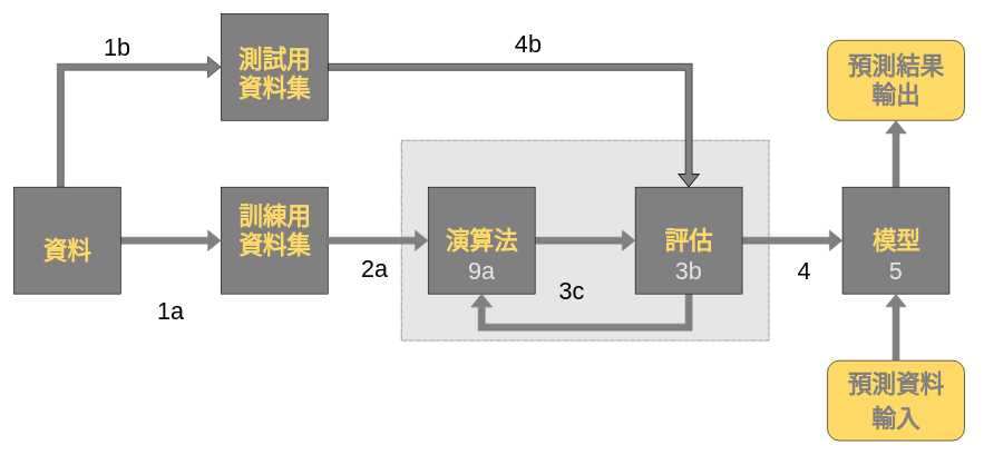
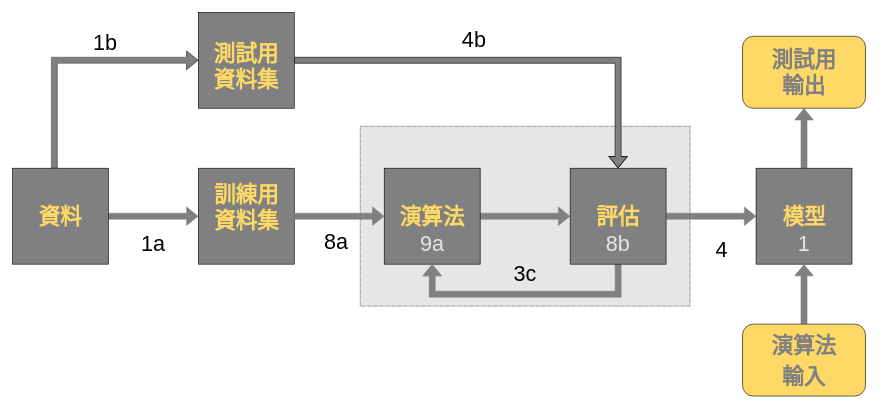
  <mxCell id="0" />
  <mxCell id="1" parent="0" />
  <mxCell id="2" value="" style="rounded=0;whiteSpace=wrap;html=1;dashed=1;dashPattern=1 1;fillColor=#E6E6E6;" vertex="1" parent="1"><mxGeometry x="600" y="210" width="550" height="300" as="geometry" /></mxCell>
  <mxCell id="3" style="edgeStyle=orthogonalEdgeStyle;rounded=0;orthogonalLoop=1;jettySize=auto;html=1;entryX=0;entryY=0.5;entryDx=0;entryDy=0;shape=flexArrow;strokeColor=#808080;fillColor=#808080;" edge="1" parent="1" source="5" target="6"><mxGeometry relative="1" as="geometry" /></mxCell>
  <mxCell id="4" style="edgeStyle=orthogonalEdgeStyle;rounded=0;orthogonalLoop=1;jettySize=auto;html=1;entryX=0;entryY=0.5;entryDx=0;entryDy=0;shape=flexArrow;fillColor=#808080;strokeColor=#4D4D4D;" edge="1" parent="1" source="5" target="14"><mxGeometry relative="1" as="geometry"><Array as="points"><mxPoint x="90" y="100" /></Array></mxGeometry></mxCell>
  <mxCell id="5" value="" style="whiteSpace=wrap;html=1;aspect=fixed;fillColor=#808080;" vertex="1" parent="1"><mxGeometry x="20" y="280" width="160" height="160" as="geometry" /></mxCell>
  <mxCell id="6" value="" style="whiteSpace=wrap;html=1;aspect=fixed;fillColor=#808080;" vertex="1" parent="1"><mxGeometry x="330" y="280" width="160" height="160" as="geometry" /></mxCell>
  <mxCell id="7" style="edgeStyle=orthogonalEdgeStyle;rounded=0;orthogonalLoop=1;jettySize=auto;html=1;entryX=0;entryY=0.5;entryDx=0;entryDy=0;shape=flexArrow;strokeColor=#808080;fillColor=#808080;" edge="1" parent="1" source="8" target="11"><mxGeometry relative="1" as="geometry" /></mxCell>
  <mxCell id="8" value="" style="whiteSpace=wrap;html=1;aspect=fixed;fillColor=#808080;" vertex="1" parent="1"><mxGeometry x="640" y="280" width="160" height="160" as="geometry" /></mxCell>
  <mxCell id="9" style="edgeStyle=orthogonalEdgeStyle;rounded=0;orthogonalLoop=1;jettySize=auto;html=1;entryX=0;entryY=0.5;entryDx=0;entryDy=0;shape=flexArrow;strokeColor=#808080;fillColor=#808080;" edge="1" parent="1" source="11" target="13"><mxGeometry relative="1" as="geometry" /></mxCell>
  <mxCell id="10" style="edgeStyle=orthogonalEdgeStyle;shape=flexArrow;rounded=0;orthogonalLoop=1;jettySize=auto;html=1;entryX=0.5;entryY=1;entryDx=0;entryDy=0;fillColor=#808080;strokeColor=#808080;" edge="1" parent="1" source="11" target="8"><mxGeometry relative="1" as="geometry"><Array as="points"><mxPoint x="1030" y="490" /><mxPoint x="720" y="490" /></Array></mxGeometry></mxCell>
  <mxCell id="11" value="" style="whiteSpace=wrap;html=1;aspect=fixed;fillColor=#808080;" vertex="1" parent="1"><mxGeometry x="950" y="280" width="160" height="160" as="geometry" /></mxCell>
  <mxCell id="12" style="edgeStyle=orthogonalEdgeStyle;rounded=0;orthogonalLoop=1;jettySize=auto;html=1;entryX=0.5;entryY=1;entryDx=0;entryDy=0;shape=flexArrow;strokeColor=#808080;fillColor=#808080;" edge="1" parent="1" source="13" target="15"><mxGeometry relative="1" as="geometry" /></mxCell>
  <mxCell id="13" value="" style="whiteSpace=wrap;html=1;aspect=fixed;fillColor=#808080;" vertex="1" parent="1"><mxGeometry x="1260" y="280" width="160" height="160" as="geometry" /></mxCell>
  <mxCell id="14" value="" style="whiteSpace=wrap;html=1;aspect=fixed;fillColor=#808080;" vertex="1" parent="1"><mxGeometry x="330" y="20" width="160" height="160" as="geometry" /></mxCell>
  <mxCell id="15" value="" style="rounded=1;whiteSpace=wrap;html=1;fillColor=#FFD966;" vertex="1" parent="1"><mxGeometry x="1237.5" y="60" width="205" height="120" as="geometry" /></mxCell>
  <mxCell id="16" style="edgeStyle=orthogonalEdgeStyle;rounded=0;orthogonalLoop=1;jettySize=auto;html=1;entryX=0.5;entryY=1;entryDx=0;entryDy=0;shape=flexArrow;strokeColor=#808080;fillColor=#808080;" edge="1" parent="1" source="17" target="13"><mxGeometry relative="1" as="geometry" /></mxCell>
  <mxCell id="17" value="" style="rounded=1;whiteSpace=wrap;html=1;fillColor=#FFD966;" vertex="1" parent="1"><mxGeometry x="1237.5" y="540" width="205" height="120" as="geometry" /></mxCell>
- <mxCell id="18" value="&lt;font size=&quot;1&quot; color=&quot;#ffd966&quot;&gt;&lt;b style=&quot;font-size: 36px&quot;&gt;資料&lt;/b&gt;&lt;/font&gt;" style="text;html=1;strokeColor=none;fillColor=none;align=center;verticalAlign=middle;whiteSpace=wrap;rounded=0;" vertex="1" parent="1"><mxGeometry x="45" y="340" width="110" height="70" as="geometry" /></mxCell>
+ <mxCell id="18" value="&lt;font size=&quot;1&quot; color=&quot;#ffd966&quot;&gt;&lt;b style=&quot;font-size: 36px&quot;&gt;資料&lt;/b&gt;&lt;/font&gt;" style="text;html=1;strokeColor=none;fillColor=none;align=center;verticalAlign=middle;whiteSpace=wrap;rounded=0;" vertex="1" parent="1"><mxGeometry x="45" y="325" width="110" height="70" as="geometry" /></mxCell>
  <mxCell id="19" style="edgeStyle=orthogonalEdgeStyle;rounded=0;orthogonalLoop=1;jettySize=auto;html=1;entryX=0;entryY=0.5;entryDx=0;entryDy=0;shape=flexArrow;exitX=1;exitY=0.5;exitDx=0;exitDy=0;strokeColor=#808080;fillColor=#808080;" edge="1" parent="1" source="6" target="8"><mxGeometry relative="1" as="geometry"><mxPoint x="500" y="360" as="sourcePoint" /></mxGeometry></mxCell>
  <mxCell id="20" value="&lt;font style=&quot;font-size: 36px&quot; color=&quot;#ffd966&quot;&gt;&lt;b&gt;訓練用&lt;br&gt;資料集&lt;/b&gt;&lt;/font&gt;" style="text;html=1;strokeColor=none;fillColor=none;align=center;verticalAlign=middle;whiteSpace=wrap;rounded=0;" vertex="1" parent="1"><mxGeometry x="337.5" y="285" width="145" height="120" as="geometry" /></mxCell>
  <mxCell id="21" style="edgeStyle=orthogonalEdgeStyle;rounded=0;orthogonalLoop=1;jettySize=auto;html=1;entryX=0.5;entryY=0;entryDx=0;entryDy=0;shape=flexArrow;fillColor=#808080;exitX=1;exitY=0.5;exitDx=0;exitDy=0;" edge="1" parent="1" source="14" target="11"><mxGeometry relative="1" as="geometry"><mxPoint x="500" y="100" as="sourcePoint" /></mxGeometry></mxCell>
  <mxCell id="22" value="&lt;font style=&quot;font-size: 36px&quot; color=&quot;#ffd966&quot;&gt;&lt;b&gt;測試用&lt;br&gt;資料集&lt;/b&gt;&lt;/font&gt;" style="text;html=1;strokeColor=none;fillColor=none;align=center;verticalAlign=middle;whiteSpace=wrap;rounded=0;" vertex="1" parent="1"><mxGeometry x="341.25" y="50" width="137.5" height="120" as="geometry" /></mxCell>
  <mxCell id="23" value="&lt;font size=&quot;1&quot; color=&quot;#ffd966&quot;&gt;&lt;b style=&quot;font-size: 36px&quot;&gt;演算法&lt;/b&gt;&lt;/font&gt;" style="text;html=1;strokeColor=none;fillColor=none;align=center;verticalAlign=middle;whiteSpace=wrap;rounded=0;" vertex="1" parent="1"><mxGeometry x="650" y="330" width="140" height="60" as="geometry" /></mxCell>
  <mxCell id="24" value="&lt;font size=&quot;1&quot; color=&quot;#ffd966&quot;&gt;&lt;b style=&quot;font-size: 36px&quot;&gt;評估&lt;/b&gt;&lt;/font&gt;" style="text;html=1;strokeColor=none;fillColor=none;align=center;verticalAlign=middle;whiteSpace=wrap;rounded=0;" vertex="1" parent="1"><mxGeometry x="965" y="320" width="130" height="80" as="geometry" /></mxCell>
  <mxCell id="25" value="&lt;font size=&quot;1&quot; color=&quot;#ffd966&quot;&gt;&lt;b style=&quot;font-size: 36px&quot;&gt;模型&lt;/b&gt;&lt;/font&gt;" style="text;html=1;strokeColor=none;fillColor=none;align=center;verticalAlign=middle;whiteSpace=wrap;rounded=0;" vertex="1" parent="1"><mxGeometry x="1272.5" y="320" width="135" height="80" as="geometry" /></mxCell>
- <mxCell id="26" value="&lt;font style=&quot;font-size: 42px&quot;&gt;&lt;b style=&quot;font-size: 36px&quot;&gt;&lt;font color=&quot;#808080&quot; style=&quot;font-size: 36px&quot;&gt;預測資料&lt;br&gt;輸入&lt;/font&gt;&lt;/b&gt;&lt;br&gt;&lt;/font&gt;" style="text;html=1;strokeColor=none;fillColor=none;align=center;verticalAlign=middle;whiteSpace=wrap;rounded=0;" vertex="1" parent="1"><mxGeometry x="1230" y="555" width="220" height="90" as="geometry" /></mxCell>
- <mxCell id="27" value="&lt;b style=&quot;font-size: 36px&quot;&gt;&lt;font color=&quot;#808080&quot; style=&quot;font-size: 36px&quot;&gt;&lt;span&gt;預測結果&lt;br&gt;&lt;/span&gt;&lt;span&gt;輸出&lt;/span&gt;&lt;/font&gt;&lt;/b&gt;" style="text;html=1;strokeColor=none;fillColor=none;align=center;verticalAlign=middle;whiteSpace=wrap;rounded=0;" vertex="1" parent="1"><mxGeometry x="1230" y="75" width="220" height="90" as="geometry" /></mxCell>
- <mxCell id="28" value="&lt;font style=&quot;font-size: 36px&quot;&gt;1a&lt;/font&gt;" style="text;html=1;strokeColor=none;fillColor=none;align=center;verticalAlign=middle;whiteSpace=wrap;rounded=0;dashed=1;dashPattern=1 1;" vertex="1" parent="1"><mxGeometry x="220" y="440" width="70" height="50" as="geometry" /></mxCell>
- <mxCell id="29" value="&lt;font style=&quot;font-size: 36px&quot;&gt;2a&lt;/font&gt;" style="text;html=1;strokeColor=none;fillColor=none;align=center;verticalAlign=middle;whiteSpace=wrap;rounded=0;dashed=1;dashPattern=1 1;" vertex="1" parent="1"><mxGeometry x="510" y="375" width="100" height="55" as="geometry" /></mxCell>
+ <mxCell id="26" value="&lt;font style=&quot;font-size: 42px&quot;&gt;&lt;b style=&quot;font-size: 36px&quot;&gt;&lt;font color=&quot;#808080&quot; style=&quot;font-size: 36px&quot;&gt;演算法&lt;br&gt;輸入&lt;/font&gt;&lt;/b&gt;&lt;br&gt;&lt;/font&gt;" style="text;html=1;strokeColor=none;fillColor=none;align=center;verticalAlign=middle;whiteSpace=wrap;rounded=0;" vertex="1" parent="1"><mxGeometry x="1230" y="555" width="220" height="90" as="geometry" /></mxCell>
+ <mxCell id="27" value="&lt;b style=&quot;font-size: 36px&quot;&gt;&lt;font color=&quot;#808080&quot; style=&quot;font-size: 36px&quot;&gt;&lt;span&gt;測試用&lt;br&gt;&lt;/span&gt;&lt;span&gt;輸出&lt;/span&gt;&lt;/font&gt;&lt;/b&gt;" style="text;html=1;strokeColor=none;fillColor=none;align=center;verticalAlign=middle;whiteSpace=wrap;rounded=0;" vertex="1" parent="1"><mxGeometry x="1230" y="75" width="220" height="90" as="geometry" /></mxCell>
+ <mxCell id="28" value="&lt;font style=&quot;font-size: 36px&quot;&gt;1a&lt;/font&gt;" style="text;html=1;strokeColor=none;fillColor=none;align=center;verticalAlign=middle;whiteSpace=wrap;rounded=0;dashed=1;dashPattern=1 1;" vertex="1" parent="1"><mxGeometry x="220" y="380" width="70" height="50" as="geometry" /></mxCell>
+ <mxCell id="29" value="&lt;font style=&quot;font-size: 36px&quot;&gt;8a&lt;/font&gt;" style="text;html=1;strokeColor=none;fillColor=none;align=center;verticalAlign=middle;whiteSpace=wrap;rounded=0;dashed=1;dashPattern=1 1;" vertex="1" parent="1"><mxGeometry x="510" y="375" width="100" height="55" as="geometry" /></mxCell>
  <mxCell id="30" value="&lt;font style=&quot;font-size: 36px&quot; color=&quot;#e6e6e6&quot;&gt;9a&lt;/font&gt;" style="text;html=1;strokeColor=none;fillColor=none;align=center;verticalAlign=middle;whiteSpace=wrap;rounded=0;dashed=1;dashPattern=1 1;" vertex="1" parent="1"><mxGeometry x="685" y="381" width="70" height="50" as="geometry" /></mxCell>
- <mxCell id="31" value="&lt;font style=&quot;font-size: 36px&quot; color=&quot;#e6e6e6&quot;&gt;3b&lt;/font&gt;" style="text;html=1;strokeColor=none;fillColor=none;align=center;verticalAlign=middle;whiteSpace=wrap;rounded=0;dashed=1;dashPattern=1 1;" vertex="1" parent="1"><mxGeometry x="995" y="381" width="70" height="50" as="geometry" /></mxCell>
- <mxCell id="32" value="&lt;font style=&quot;font-size: 36px&quot;&gt;3c&lt;/font&gt;" style="text;html=1;strokeColor=none;fillColor=none;align=center;verticalAlign=middle;whiteSpace=wrap;rounded=0;dashed=1;dashPattern=1 1;" vertex="1" parent="1"><mxGeometry x="820" y="410" width="70" height="50" as="geometry" /></mxCell>
+ <mxCell id="31" value="&lt;font style=&quot;font-size: 36px&quot; color=&quot;#e6e6e6&quot;&gt;8b&lt;/font&gt;" style="text;html=1;strokeColor=none;fillColor=none;align=center;verticalAlign=middle;whiteSpace=wrap;rounded=0;dashed=1;dashPattern=1 1;" vertex="1" parent="1"><mxGeometry x="995" y="381" width="70" height="50" as="geometry" /></mxCell>
+ <mxCell id="32" value="&lt;font style=&quot;font-size: 36px&quot;&gt;3c&lt;/font&gt;" style="text;html=1;strokeColor=none;fillColor=none;align=center;verticalAlign=middle;whiteSpace=wrap;rounded=0;dashed=1;dashPattern=1 1;" vertex="1" parent="1"><mxGeometry x="840" y="430" width="70" height="50" as="geometry" /></mxCell>
  <mxCell id="33" value="&lt;font style=&quot;font-size: 36px&quot;&gt;1b&lt;/font&gt;" style="text;html=1;strokeColor=none;fillColor=none;align=center;verticalAlign=middle;whiteSpace=wrap;rounded=0;dashed=1;dashPattern=1 1;" vertex="1" parent="1"><mxGeometry x="140" y="45" width="70" height="50" as="geometry" /></mxCell>
  <mxCell id="34" value="&lt;font style=&quot;font-size: 36px&quot;&gt;4b&lt;/font&gt;" style="text;html=1;strokeColor=none;fillColor=none;align=center;verticalAlign=middle;whiteSpace=wrap;rounded=0;dashed=1;dashPattern=1 1;" vertex="1" parent="1"><mxGeometry x="755" y="40" width="70" height="50" as="geometry" /></mxCell>
- <mxCell id="35" value="&lt;font style=&quot;font-size: 36px&quot;&gt;4&lt;/font&gt;" style="text;html=1;strokeColor=none;fillColor=none;align=center;verticalAlign=middle;whiteSpace=wrap;rounded=0;dashed=1;dashPattern=1 1;" vertex="1" parent="1"><mxGeometry x="1167.5" y="381" width="70" height="50" as="geometry" /></mxCell>
- <mxCell id="36" value="&lt;font style=&quot;font-size: 36px&quot; color=&quot;#e6e6e6&quot;&gt;5&lt;/font&gt;" style="text;html=1;strokeColor=none;fillColor=none;align=center;verticalAlign=middle;whiteSpace=wrap;rounded=0;dashed=1;dashPattern=1 1;" vertex="1" parent="1"><mxGeometry x="1305" y="381" width="70" height="50" as="geometry" /></mxCell>
+ <mxCell id="35" value="&lt;font style=&quot;font-size: 36px&quot;&gt;4&lt;/font&gt;" style="text;html=1;strokeColor=none;fillColor=none;align=center;verticalAlign=middle;whiteSpace=wrap;rounded=0;dashed=1;dashPattern=1 1;" vertex="1" parent="1"><mxGeometry x="1167.5" y="391" width="70" height="50" as="geometry" /></mxCell>
+ <mxCell id="36" value="&lt;font style=&quot;font-size: 36px&quot; color=&quot;#e6e6e6&quot;&gt;1&lt;/font&gt;" style="text;html=1;strokeColor=none;fillColor=none;align=center;verticalAlign=middle;whiteSpace=wrap;rounded=0;dashed=1;dashPattern=1 1;" vertex="1" parent="1"><mxGeometry x="1305" y="381" width="70" height="50" as="geometry" /></mxCell>
